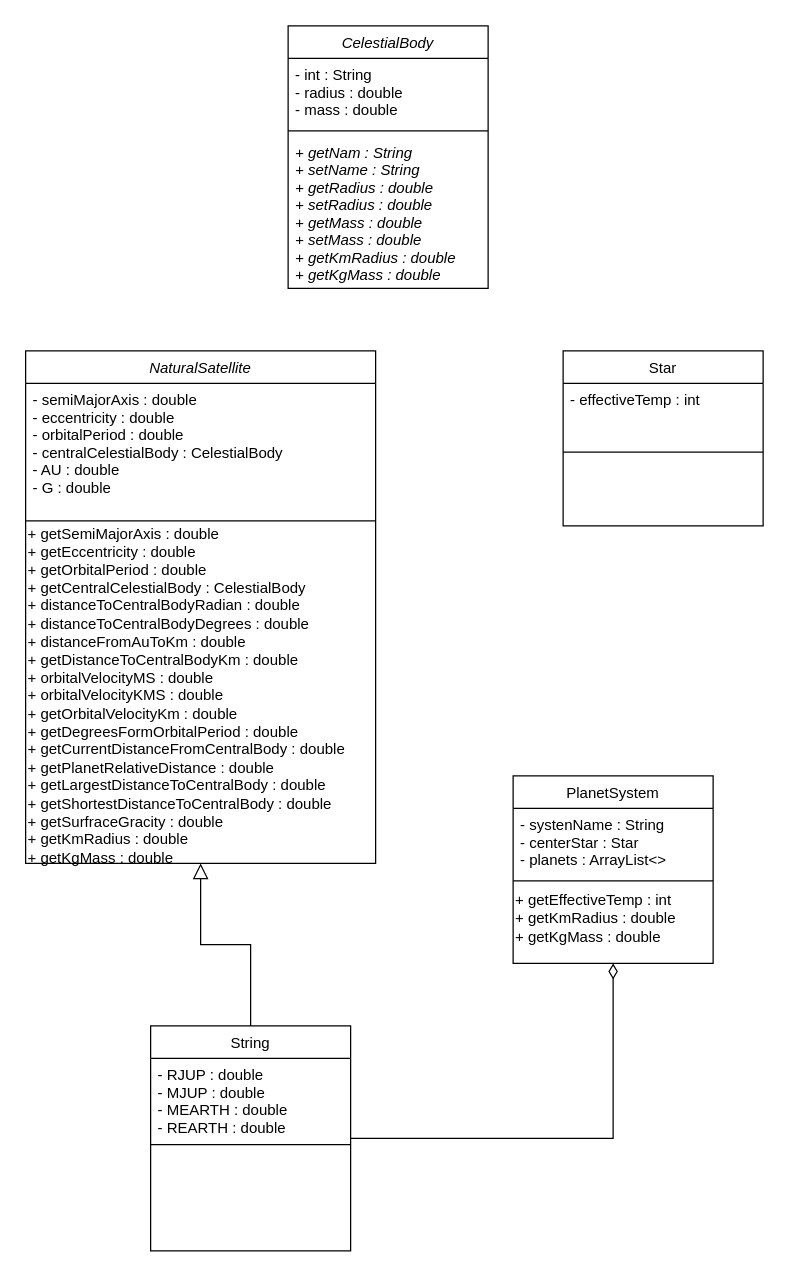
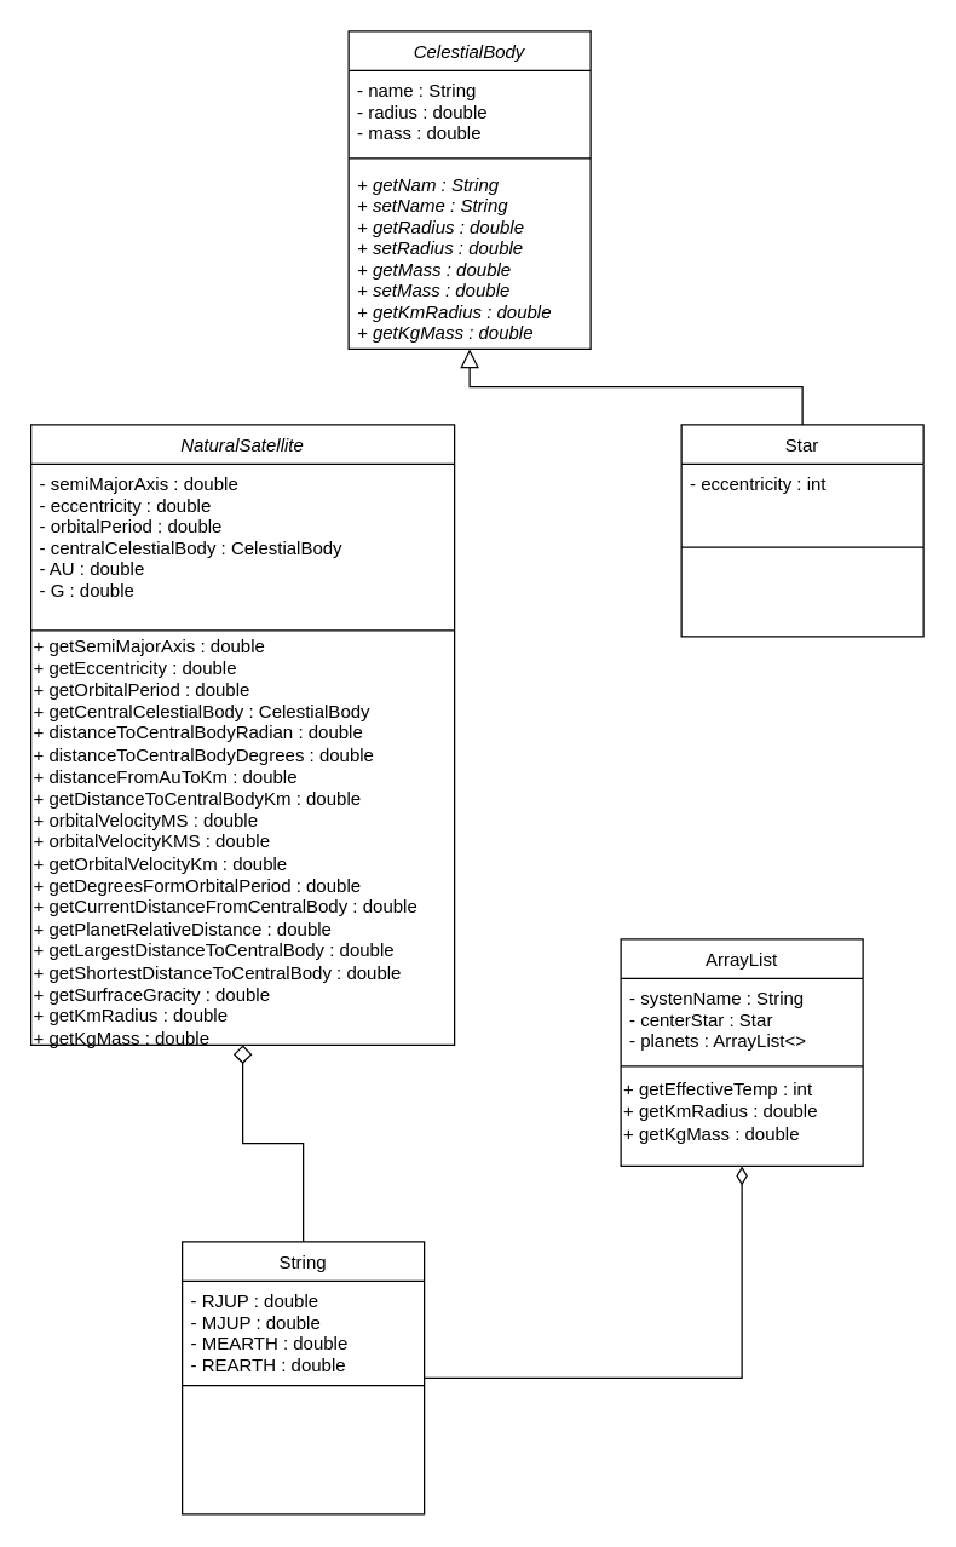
  <mxCell id="0" />
  <mxCell id="1" parent="0" />
  <mxCell id="2" value="CelestialBody" style="swimlane;fontStyle=2;align=center;verticalAlign=top;childLayout=stackLayout;horizontal=1;startSize=26;horizontalStack=0;resizeParent=1;resizeLast=0;collapsible=1;marginBottom=0;rounded=0;shadow=0;strokeWidth=1;" parent="1" vertex="1"><mxGeometry x="230" y="20" width="160" height="210" as="geometry"><mxRectangle x="230" y="140" width="160" height="26" as="alternateBounds" /></mxGeometry></mxCell>
- <mxCell id="3" value="- int : String&#10;- radius : double&#10;- mass : double" style="text;align=left;verticalAlign=top;spacingLeft=4;spacingRight=4;overflow=hidden;rotatable=0;points=[[0,0.5],[1,0.5]];portConstraint=eastwest;" parent="2" vertex="1"><mxGeometry y="26" width="160" height="54" as="geometry" /></mxCell>
+ <mxCell id="3" value="- name : String&#10;- radius : double&#10;- mass : double" style="text;align=left;verticalAlign=top;spacingLeft=4;spacingRight=4;overflow=hidden;rotatable=0;points=[[0,0.5],[1,0.5]];portConstraint=eastwest;" parent="2" vertex="1"><mxGeometry y="26" width="160" height="54" as="geometry" /></mxCell>
  <mxCell id="4" value="" style="line;html=1;strokeWidth=1;align=left;verticalAlign=middle;spacingTop=-1;spacingLeft=3;spacingRight=3;rotatable=0;labelPosition=right;points=[];portConstraint=eastwest;" parent="2" vertex="1"><mxGeometry y="80" width="160" height="8" as="geometry" /></mxCell>
  <mxCell id="5" value="+ getNam : String&#10;+ setName : String&#10;+ getRadius : double&#10;+ setRadius : double&#10;+ getMass : double &#10;+ setMass : double&#10;+ getKmRadius : double&#10;+ getKgMass : double" style="text;align=left;verticalAlign=top;spacingLeft=4;spacingRight=4;overflow=hidden;rotatable=0;points=[[0,0.5],[1,0.5]];portConstraint=eastwest;fontStyle=2" parent="2" vertex="1"><mxGeometry y="88" width="160" height="122" as="geometry" /></mxCell>
  <mxCell id="6" value="NaturalSatellite" style="swimlane;fontStyle=2;align=center;verticalAlign=top;childLayout=stackLayout;horizontal=1;startSize=26;horizontalStack=0;resizeParent=1;resizeLast=0;collapsible=1;marginBottom=0;rounded=0;shadow=0;strokeWidth=1;" parent="1" vertex="1"><mxGeometry x="20" y="280" width="280" height="410" as="geometry"><mxRectangle x="130" y="380" width="160" height="26" as="alternateBounds" /></mxGeometry></mxCell>
  <mxCell id="7" value="- semiMajorAxis : double&#10;- eccentricity : double&#10;- orbitalPeriod : double&#10;- centralCelestialBody : CelestialBody&#10;- AU : double&#10;- G : double" style="text;align=left;verticalAlign=top;spacingLeft=4;spacingRight=4;overflow=hidden;rotatable=0;points=[[0,0.5],[1,0.5]];portConstraint=eastwest;" parent="6" vertex="1"><mxGeometry y="26" width="280" height="104" as="geometry" /></mxCell>
  <mxCell id="8" value="" style="line;html=1;strokeWidth=1;align=left;verticalAlign=middle;spacingTop=-1;spacingLeft=3;spacingRight=3;rotatable=0;labelPosition=right;points=[];portConstraint=eastwest;" parent="6" vertex="1"><mxGeometry y="130" width="280" height="12" as="geometry" /></mxCell>
  <mxCell id="9" value="&lt;span&gt;+ getSemiMajorAxis : double&lt;br&gt;&lt;/span&gt;+ getEccentricity : double&lt;br&gt;+ getOrbitalPeriod : double&lt;br&gt;+ getCentralCelestialBody : CelestialBody&lt;br&gt;+ distanceToCentralBodyRadian : double&lt;br&gt;+ distanceToCentralBodyDegrees : double&lt;br&gt;+ distanceFromAuToKm : double&lt;br&gt;+ getDistanceToCentralBodyKm : double&lt;br&gt;+ orbitalVelocityMS : double&lt;br&gt;+ orbitalVelocityKMS : double&lt;br&gt;+ getOrbitalVelocityKm : double&lt;br&gt;+ getDegreesFormOrbitalPeriod : double&lt;br&gt;+ getCurrentDistanceFromCentralBody : double&lt;br&gt;+ getPlanetRelativeDistance : double&lt;br&gt;+ getLargestDistanceToCentralBody : double&lt;br&gt;+ getShortestDistanceToCentralBody : double&lt;br&gt;+ getSurfraceGracity : double&lt;br&gt;+ getKmRadius : double&lt;br&gt;+ getKgMass : double" style="text;html=1;strokeColor=none;fillColor=none;align=left;verticalAlign=middle;whiteSpace=wrap;rounded=0;" vertex="1" parent="6"><mxGeometry y="142" width="280" height="268" as="geometry" /></mxCell>
  <mxCell id="10" value="Star&#10;" style="swimlane;fontStyle=0;align=center;verticalAlign=top;childLayout=stackLayout;horizontal=1;startSize=26;horizontalStack=0;resizeParent=1;resizeLast=0;collapsible=1;marginBottom=0;rounded=0;shadow=0;strokeWidth=1;" parent="1" vertex="1"><mxGeometry x="450" y="280" width="160" height="140" as="geometry"><mxRectangle x="340" y="380" width="170" height="26" as="alternateBounds" /></mxGeometry></mxCell>
- <mxCell id="11" value="- effectiveTemp : int" style="text;align=left;verticalAlign=top;spacingLeft=4;spacingRight=4;overflow=hidden;rotatable=0;points=[[0,0.5],[1,0.5]];portConstraint=eastwest;" parent="10" vertex="1"><mxGeometry y="26" width="160" height="26" as="geometry" /></mxCell>
+ <mxCell id="11" value="- eccentricity : int" style="text;align=left;verticalAlign=top;spacingLeft=4;spacingRight=4;overflow=hidden;rotatable=0;points=[[0,0.5],[1,0.5]];portConstraint=eastwest;" parent="10" vertex="1"><mxGeometry y="26" width="160" height="26" as="geometry" /></mxCell>
  <mxCell id="12" value="" style="line;html=1;strokeWidth=1;align=left;verticalAlign=middle;spacingTop=-1;spacingLeft=3;spacingRight=3;rotatable=0;labelPosition=right;points=[];portConstraint=eastwest;" parent="10" vertex="1"><mxGeometry y="52" width="160" height="58" as="geometry" /></mxCell>
- <mxCell id="14" value="PlanetSystem" style="swimlane;fontStyle=0;align=center;verticalAlign=top;childLayout=stackLayout;horizontal=1;startSize=26;horizontalStack=0;resizeParent=1;resizeLast=0;collapsible=1;marginBottom=0;rounded=0;shadow=0;strokeWidth=1;" vertex="1" parent="1"><mxGeometry x="410" y="620" width="160" height="150" as="geometry"><mxRectangle x="230" y="140" width="160" height="26" as="alternateBounds" /></mxGeometry></mxCell>
+ <mxCell id="13" value="" style="endArrow=block;endSize=10;endFill=0;shadow=0;strokeWidth=1;rounded=0;edgeStyle=elbowEdgeStyle;elbow=vertical;" parent="1" source="10" target="2" edge="1"><mxGeometry width="160" relative="1" as="geometry"><mxPoint x="130" y="373" as="sourcePoint" /><mxPoint x="230" y="271" as="targetPoint" /></mxGeometry></mxCell>
+ <mxCell id="14" value="ArrayList" style="swimlane;fontStyle=0;align=center;verticalAlign=top;childLayout=stackLayout;horizontal=1;startSize=26;horizontalStack=0;resizeParent=1;resizeLast=0;collapsible=1;marginBottom=0;rounded=0;shadow=0;strokeWidth=1;" vertex="1" parent="1"><mxGeometry x="410" y="620" width="160" height="150" as="geometry"><mxRectangle x="230" y="140" width="160" height="26" as="alternateBounds" /></mxGeometry></mxCell>
  <mxCell id="15" value="- systenName : String&#10;- centerStar : Star&#10;- planets : ArrayList&lt;&gt;" style="text;align=left;verticalAlign=top;spacingLeft=4;spacingRight=4;overflow=hidden;rotatable=0;points=[[0,0.5],[1,0.5]];portConstraint=eastwest;" vertex="1" parent="14"><mxGeometry y="26" width="160" height="54" as="geometry" /></mxCell>
  <mxCell id="16" value="" style="line;html=1;strokeWidth=1;align=left;verticalAlign=middle;spacingTop=-1;spacingLeft=3;spacingRight=3;rotatable=0;labelPosition=right;points=[];portConstraint=eastwest;" vertex="1" parent="14"><mxGeometry y="80" width="160" height="8" as="geometry" /></mxCell>
  <mxCell id="17" value="+ getEffectiveTemp : int&lt;br&gt;+ getKmRadius : double&lt;br&gt;+ getKgMass : double" style="text;html=1;strokeColor=none;fillColor=none;align=left;verticalAlign=middle;whiteSpace=wrap;rounded=0;" vertex="1" parent="14"><mxGeometry y="88" width="160" height="52" as="geometry" /></mxCell>
- <mxCell id="18" style="edgeStyle=orthogonalEdgeStyle;rounded=0;orthogonalLoop=1;jettySize=auto;html=1;endArrow=block;endFill=0;endSize=10;" edge="1" parent="1" source="20" target="6"><mxGeometry relative="1" as="geometry" /></mxCell>
+ <mxCell id="18" style="edgeStyle=orthogonalEdgeStyle;rounded=0;orthogonalLoop=1;jettySize=auto;html=1;endArrow=diamond;endFill=0;endSize=10;" edge="1" parent="1" source="20" target="6"><mxGeometry relative="1" as="geometry" /></mxCell>
  <mxCell id="19" style="edgeStyle=orthogonalEdgeStyle;rounded=0;orthogonalLoop=1;jettySize=auto;html=1;endArrow=diamondThin;endFill=0;endSize=10;" edge="1" parent="1" source="20" target="14"><mxGeometry relative="1" as="geometry" /></mxCell>
  <mxCell id="20" value="String" style="swimlane;fontStyle=0;align=center;verticalAlign=top;childLayout=stackLayout;horizontal=1;startSize=26;horizontalStack=0;resizeParent=1;resizeLast=0;collapsible=1;marginBottom=0;rounded=0;shadow=0;strokeWidth=1;" vertex="1" parent="1"><mxGeometry x="120" y="820" width="160" height="180" as="geometry"><mxRectangle x="130" y="380" width="160" height="26" as="alternateBounds" /></mxGeometry></mxCell>
  <mxCell id="21" value="- RJUP : double&#10;- MJUP : double&#10;- MEARTH : double&#10;- REARTH : double" style="text;align=left;verticalAlign=top;spacingLeft=4;spacingRight=4;overflow=hidden;rotatable=0;points=[[0,0.5],[1,0.5]];portConstraint=eastwest;rounded=0;shadow=0;html=0;" vertex="1" parent="20"><mxGeometry y="26" width="160" height="64" as="geometry" /></mxCell>
  <mxCell id="22" value="" style="line;html=1;strokeWidth=1;align=left;verticalAlign=middle;spacingTop=-1;spacingLeft=3;spacingRight=3;rotatable=0;labelPosition=right;points=[];portConstraint=eastwest;" vertex="1" parent="20"><mxGeometry y="90" width="160" height="10" as="geometry" /></mxCell>
